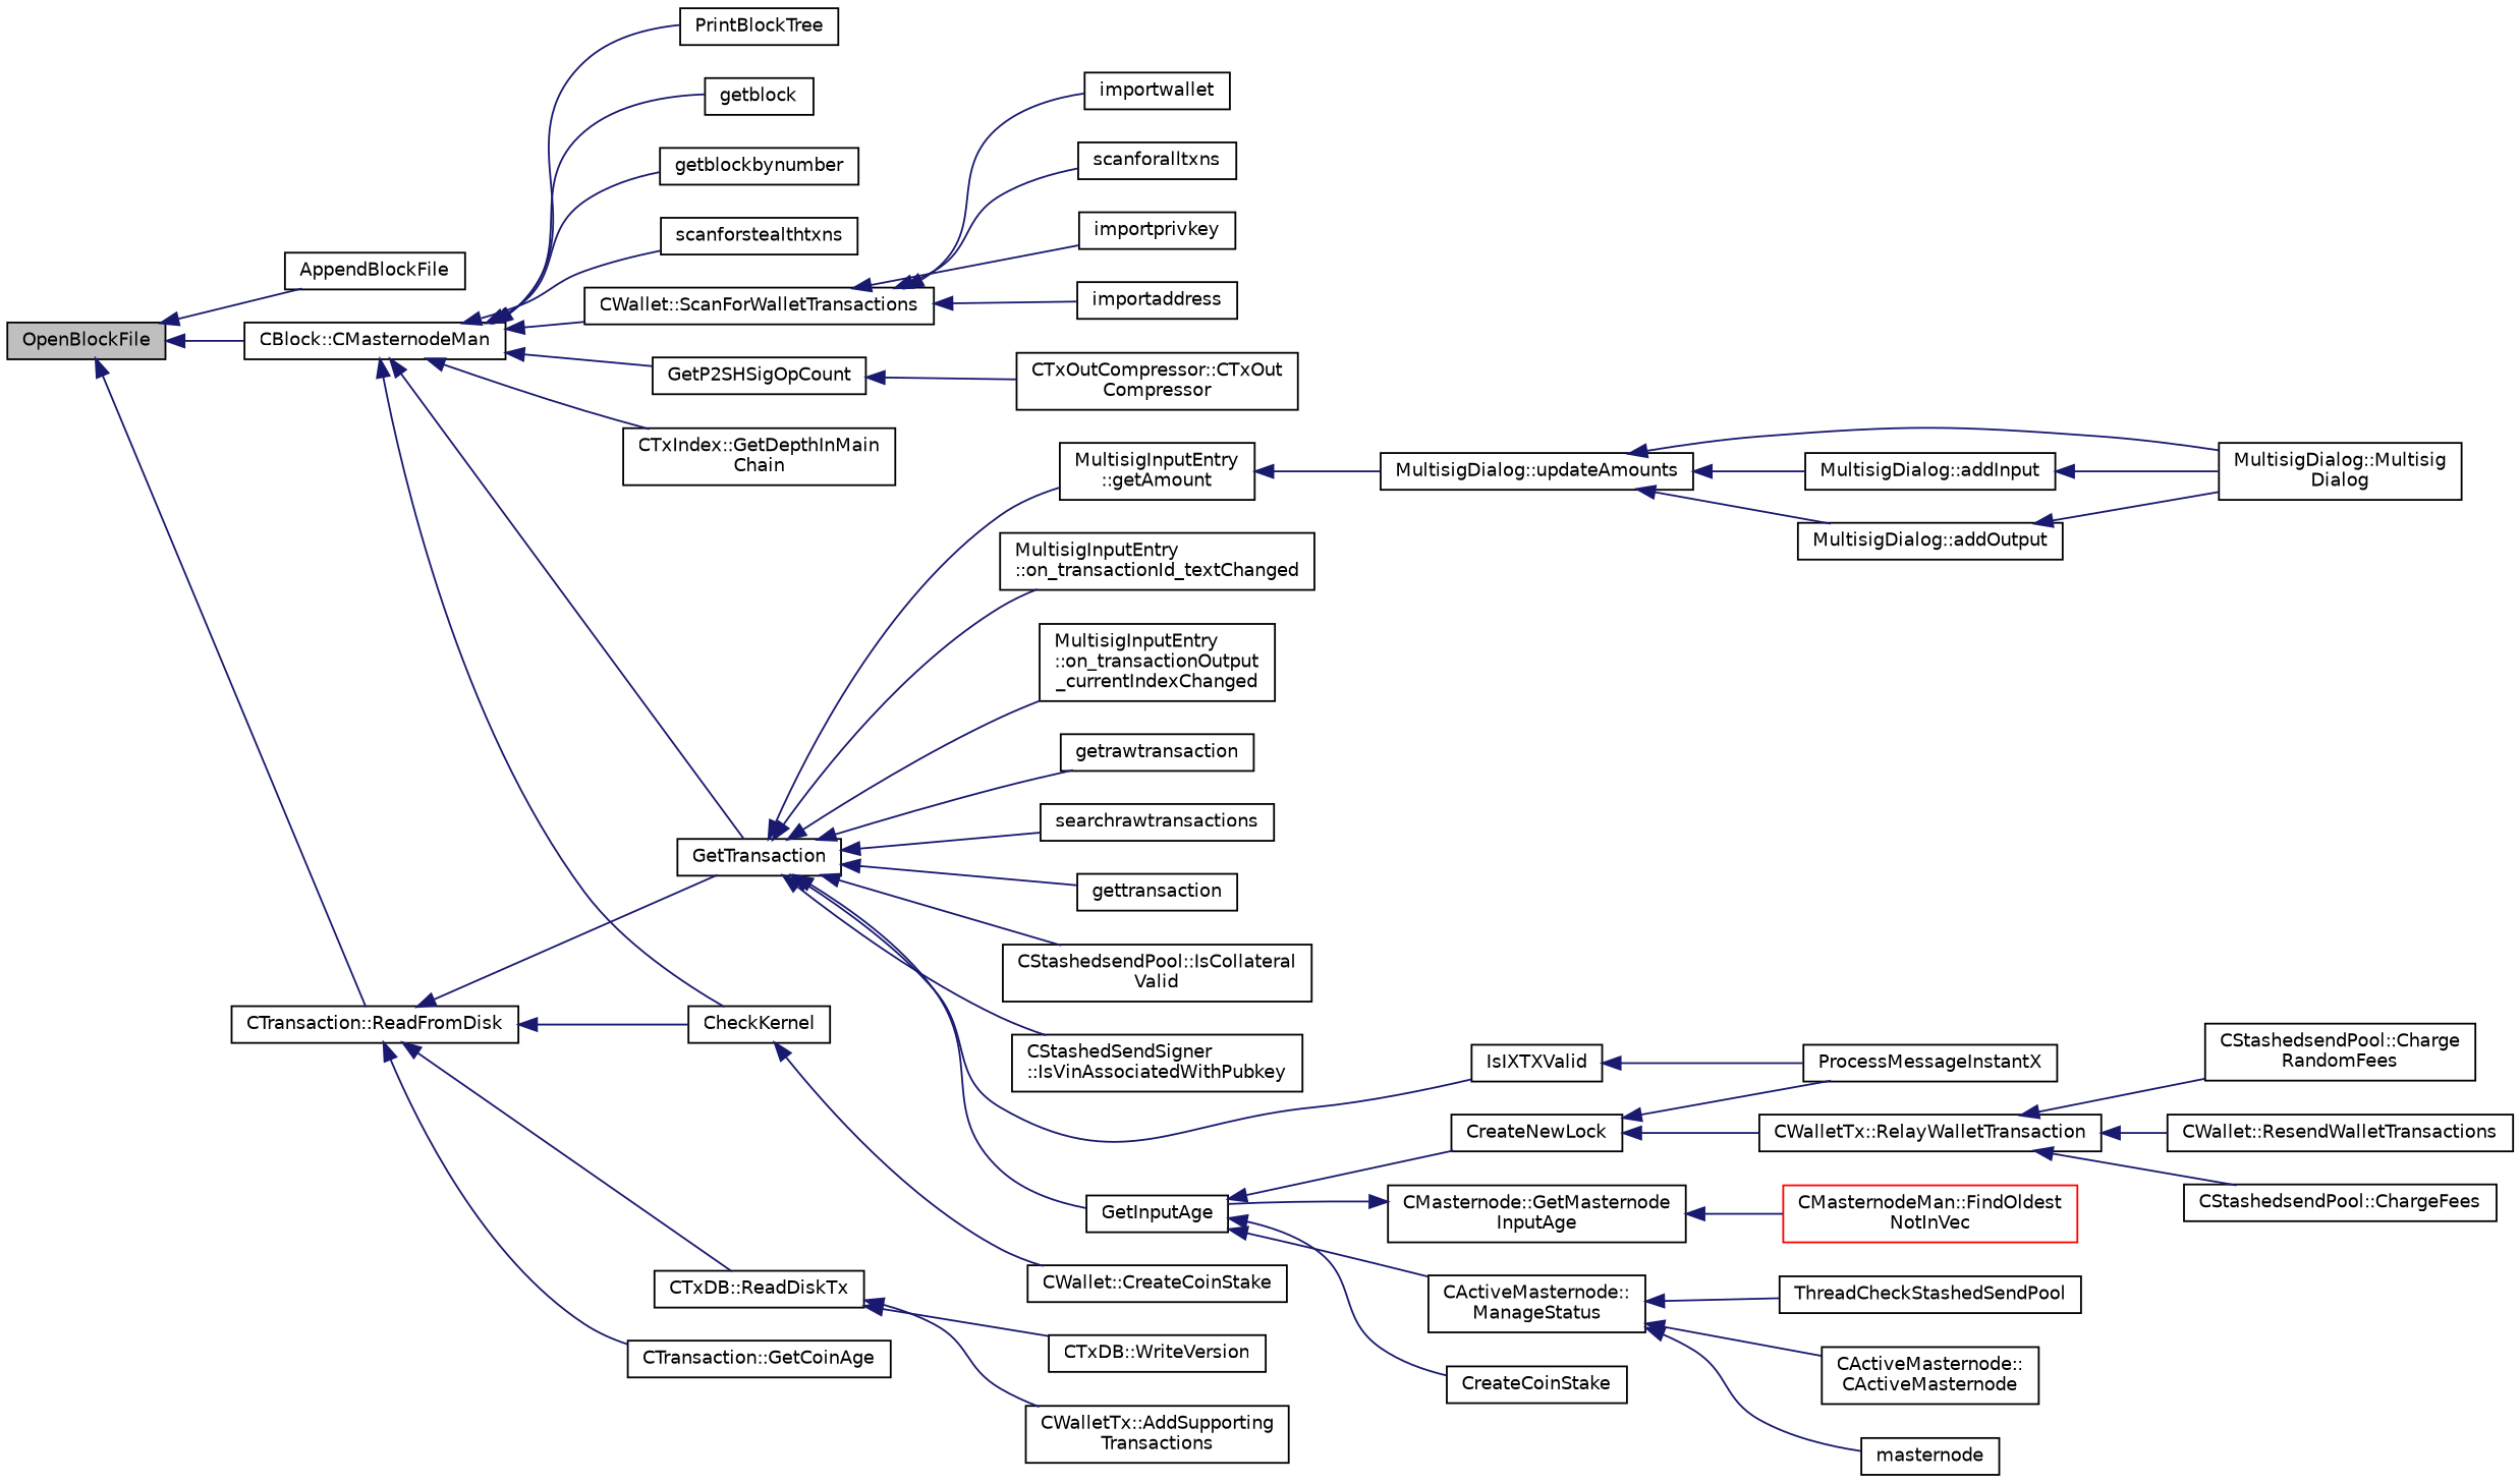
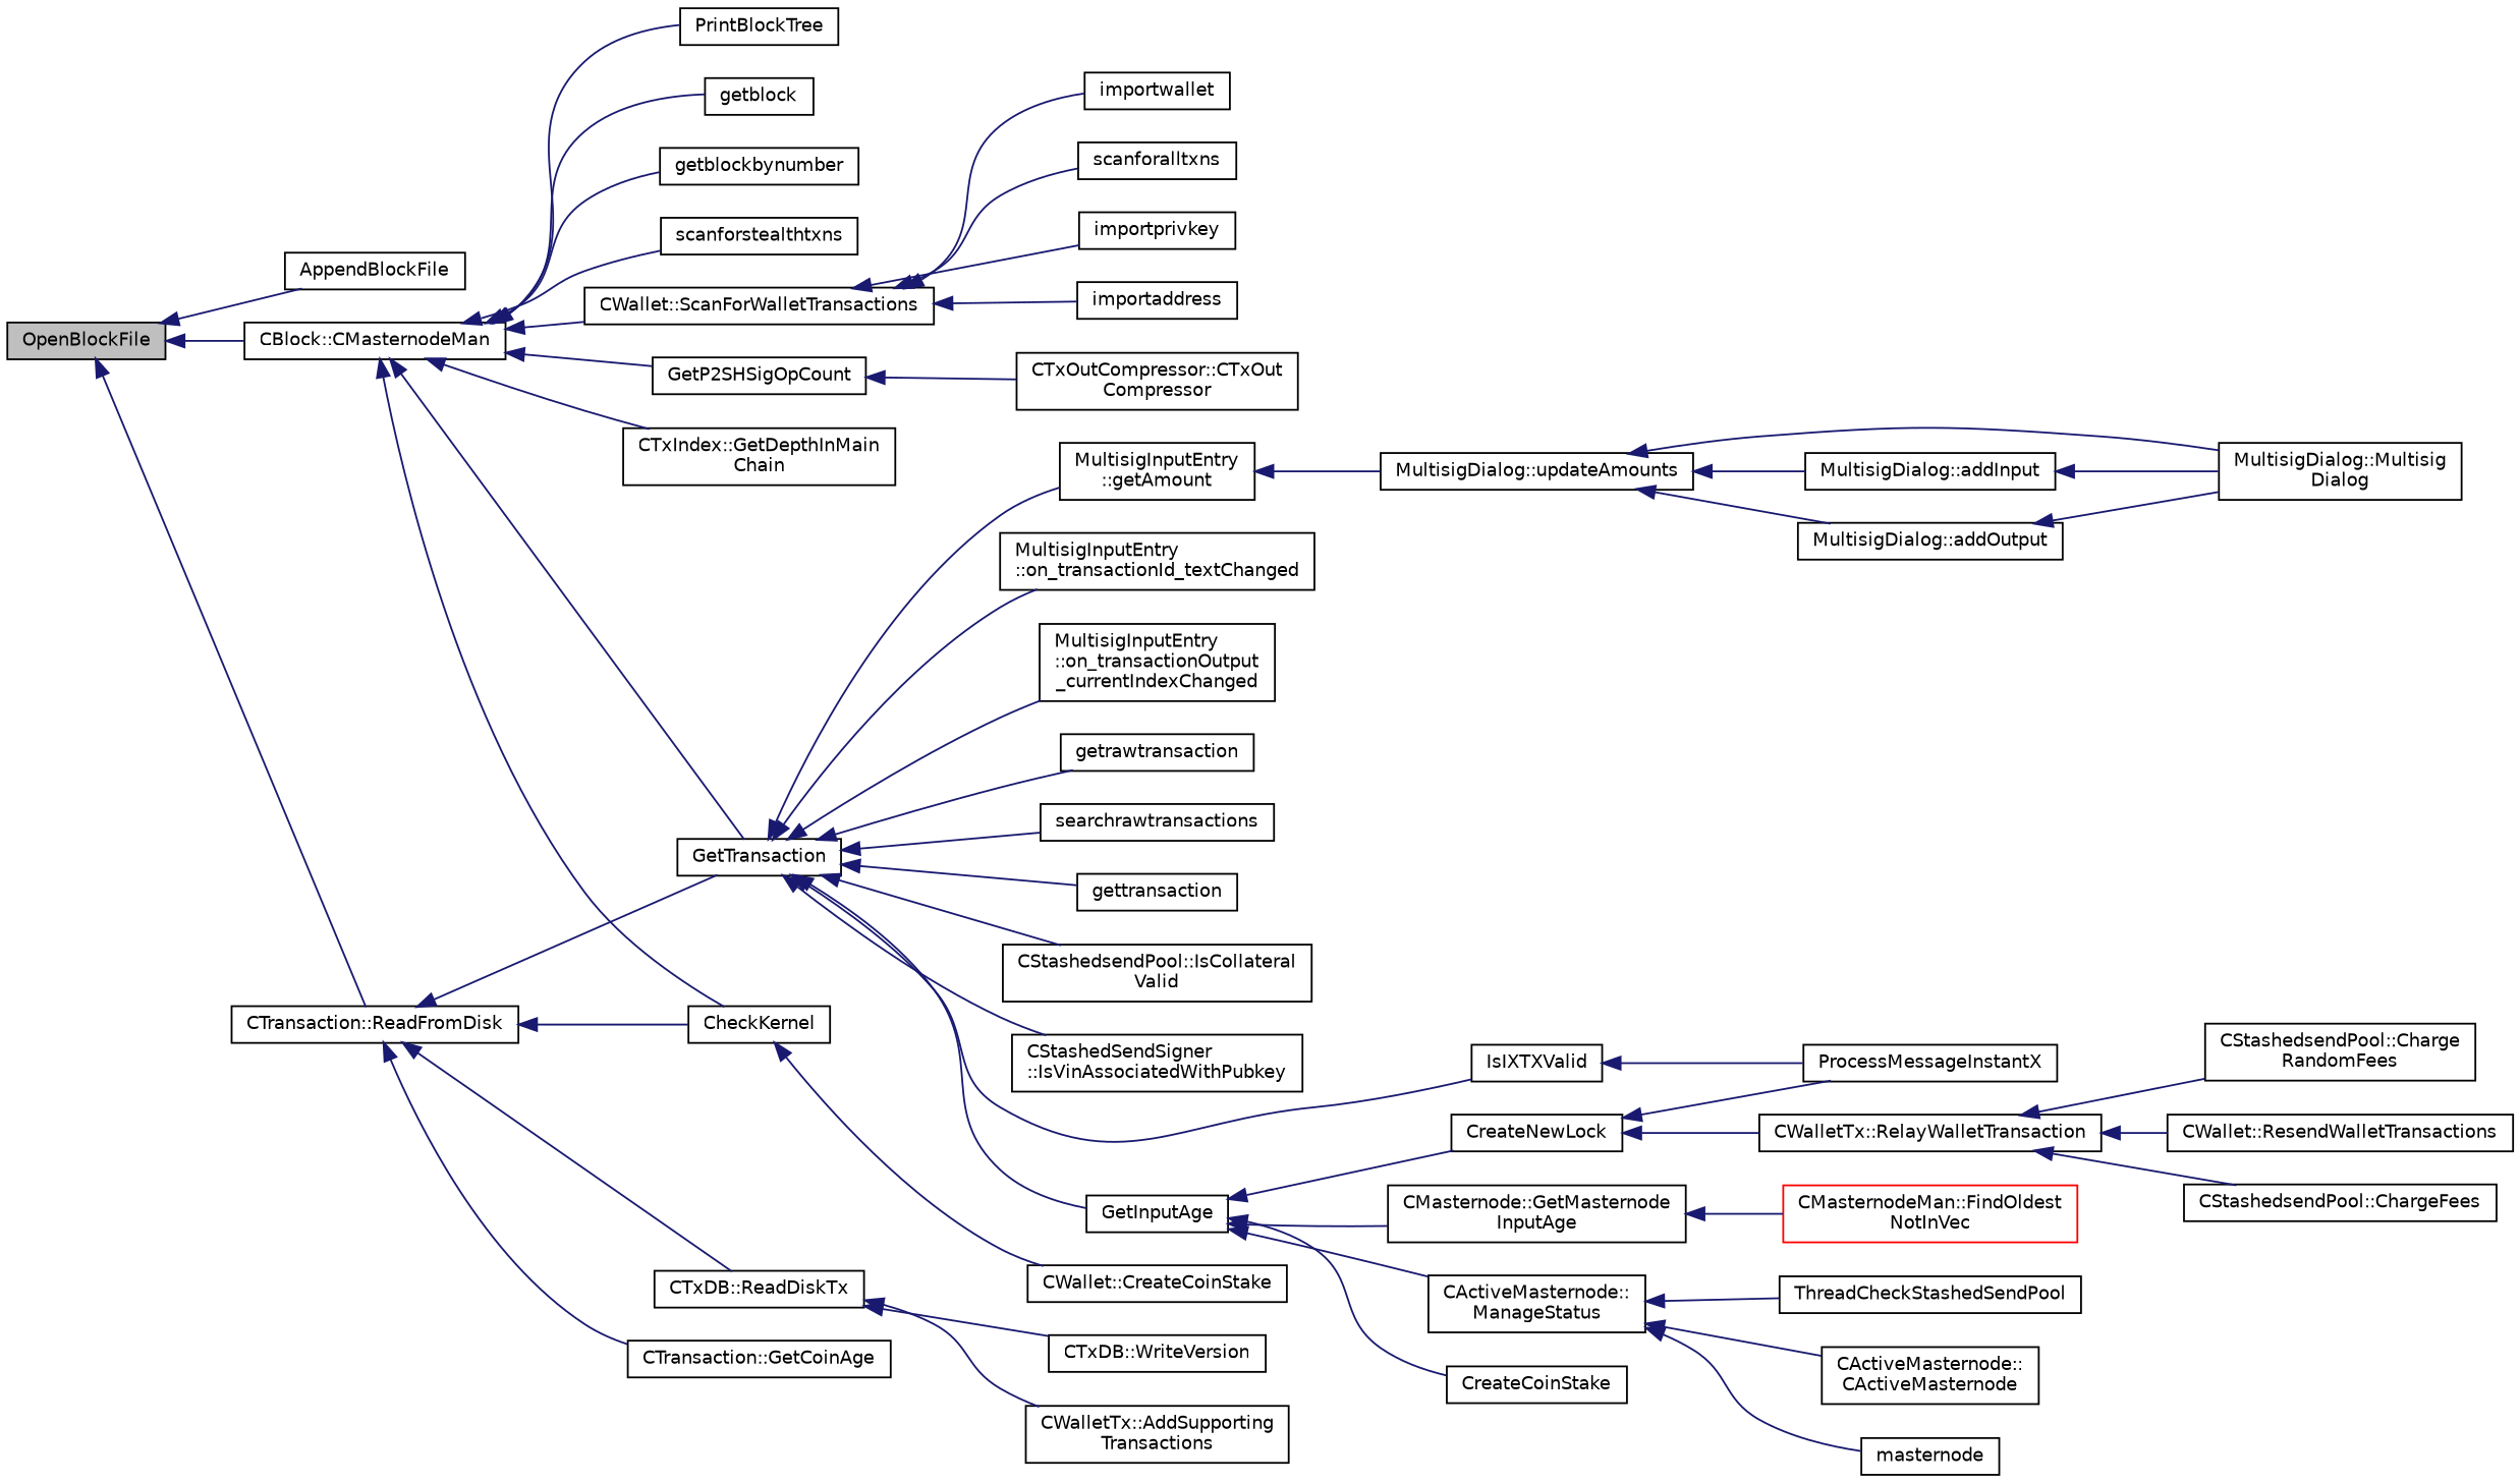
  digraph {
    rankdir=LR
    node [color=black fillcolor=white fontname=Helvetica fontsize=10 shape=record style=filled]
    edge [color=midnightblue dir=back fontname=Helvetica fontsize=10 labelfontname=Helvetica labelfontsize=10 style=solid]
    n1 [fillcolor=grey75 fontcolor=black height=0.2 label=OpenBlockFile width=0.4]
    n2 [height=0.2 label=AppendBlockFile width=0.4]
    n3 [height=0.2 label="CTransaction::ReadFromDisk" width=0.4]
    n4 [height=0.2 label="CBlock::CMasternodeMan" width=0.4]
    n5 [height=0.2 label=GetTransaction width=0.4]
    n6 [height=0.2 label="CTransaction::GetCoinAge" width=0.4]
    n7 [height=0.2 label=CheckKernel width=0.4]
    n8 [height=0.2 label="CTxDB::ReadDiskTx" width=0.4]
    n9 [height=0.2 label=GetP2SHSigOpCount width=0.4]
    n10 [height=0.2 label="CTxIndex::GetDepthInMain\lChain" width=0.4]
    n11 [height=0.2 label=PrintBlockTree width=0.4]
    n12 [height=0.2 label=getblock width=0.4]
    n13 [height=0.2 label=getblockbynumber width=0.4]
    n14 [height=0.2 label=scanforstealthtxns width=0.4]
    n15 [height=0.2 label="CWallet::ScanForWalletTransactions" width=0.4]
    n16 [height=0.2 label=IsIXTXValid width=0.4]
    n17 [height=0.2 label=GetInputAge width=0.4]
    n18 [height=0.2 label="MultisigInputEntry\l::getAmount" width=0.4]
    n19 [height=0.2 label="MultisigInputEntry\l::on_transactionId_textChanged" width=0.4]
    n20 [height=0.2 label="MultisigInputEntry\l::on_transactionOutput\l_currentIndexChanged" width=0.4]
    n21 [height=0.2 label=getrawtransaction width=0.4]
    n22 [height=0.2 label=searchrawtransactions width=0.4]
    n23 [height=0.2 label=gettransaction width=0.4]
    n24 [height=0.2 label="CStashedsendPool::IsCollateral\lValid" width=0.4]
    n25 [height=0.2 label="CStashedSendSigner\l::IsVinAssociatedWithPubkey" width=0.4]
    n26 [height=0.2 label="CWallet::CreateCoinStake" width=0.4]
    n27 [height=0.2 label="CTxDB::WriteVersion" width=0.4]
    n28 [height=0.2 label="CWalletTx::AddSupporting\lTransactions" width=0.4]
    n29 [height=0.2 label=ProcessMessageInstantX width=0.4]
    n30 [height=0.2 label="CActiveMasternode::\lManageStatus" width=0.4]
    n31 [height=0.2 label=CreateNewLock width=0.4]
    n32 [height=0.2 label=CreateCoinStake width=0.4]
    n33 [height=0.2 label="CMasternode::GetMasternode\lInputAge" width=0.4]
    n34 [height=0.2 label="MultisigDialog::updateAmounts" width=0.4]
    n35 [height=0.2 label="CActiveMasternode::\lCActiveMasternode" width=0.4]
    n36 [height=0.2 label=masternode width=0.4]
    n37 [height=0.2 label=ThreadCheckStashedSendPool width=0.4]
    n38 [height=0.2 label="CWalletTx::RelayWalletTransaction" width=0.4]
    n39 [color=red height=0.2 label="CMasternodeMan::FindOldest\lNotInVec" width=0.4]
    n40 [height=0.2 label="CStashedsendPool::ChargeFees" width=0.4]
    n41 [height=0.2 label="CStashedsendPool::Charge\lRandomFees" width=0.4]
    n42 [height=0.2 label="CWallet::ResendWalletTransactions" width=0.4]
    n43 [height=0.2 label="MultisigDialog::Multisig\lDialog" width=0.4]
    n44 [height=0.2 label="MultisigDialog::addInput" width=0.4]
    n45 [height=0.2 label="MultisigDialog::addOutput" width=0.4]
    n46 [height=0.2 label="CTxOutCompressor::CTxOut\lCompressor" width=0.4]
    n47 [height=0.2 label=importprivkey width=0.4]
    n48 [height=0.2 label=importaddress width=0.4]
    n49 [height=0.2 label=importwallet width=0.4]
    n50 [height=0.2 label=scanforalltxns width=0.4]
    n1 -> n2
    n1 -> n3
    n1 -> n4
    n3 -> n5
    n3 -> n6
    n3 -> n7
    n3 -> n8
    n4 -> n5
    n4 -> n7
    n4 -> n9
    n4 -> n10
    n4 -> n11
    n4 -> n12
    n4 -> n13
    n4 -> n14
    n4 -> n15
    n5 -> n16
    n5 -> n17
    n5 -> n18
    n5 -> n19
    n5 -> n20
    n5 -> n21
    n5 -> n22
    n5 -> n23
    n5 -> n24
    n5 -> n25
    n7 -> n26
    n8 -> n27
    n8 -> n28
    n9 -> n46
    n15 -> n47
    n15 -> n48
    n15 -> n49
    n15 -> n50
    n16 -> n29
    n17 -> n30
    n17 -> n31
    n17 -> n32
-   n33 -> n17
+   n17 -> n33
    n18 -> n34
    n30 -> n35
    n30 -> n36
    n30 -> n37
    n31 -> n29
    n31 -> n38
    n33 -> n39
    n34 -> n43
    n34 -> n44
    n34 -> n45
    n38 -> n40
    n38 -> n41
    n38 -> n42
    n44 -> n43
    n45 -> n43
  }
